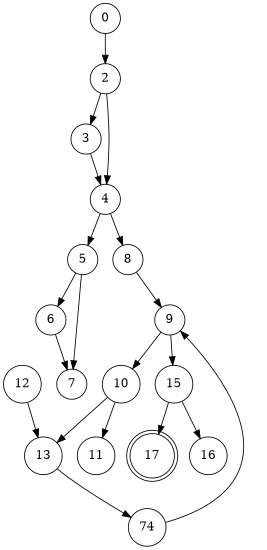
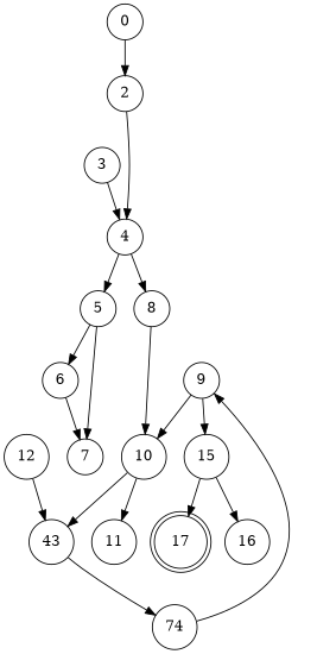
  digraph {
    node [shape=circle]
    17 [shape=doublecircle]
    n2 [label=0]
    2
    3
    4
    5
    8
    6
    7
    9
    10
    15
    11
-   13
+   13 [label=43]
    16
    12
    n17 [label=74]
    n2 -> 2
-   2 -> 3
    2 -> 4
    3 -> 4
    4 -> 5
    4 -> 8
    5 -> 6
    5 -> 7
-   8 -> 9
+   8 -> 10
    6 -> 7
    9 -> 10
    9 -> 15
    10 -> 11
    10 -> 13
    15 -> 17
    15 -> 16
    13 -> n17
    12 -> 13
    n17 -> 9
  }
